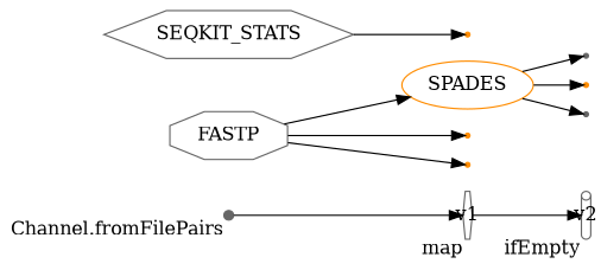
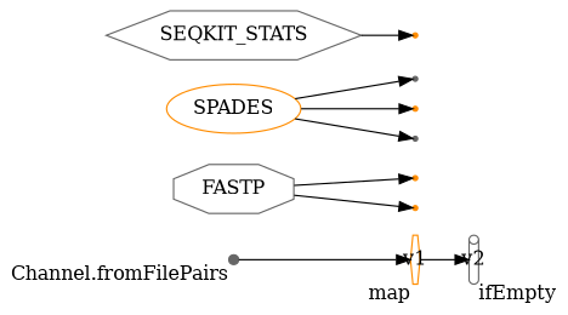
  digraph {
    rankdir=LR
    node [color=gray40 shape=point]
    v0 [fixedsize=true width=0.1 xlabel="Channel.fromFilePairs"]
-   v1 [fixedsize=true shape=hexagon width=0.1 xlabel=map]
+   v1 [color=darkorange fixedsize=true shape=hexagon width=0.1 xlabel=map]
    v2 [fixedsize=true shape=cylinder width=0.1 xlabel=ifEmpty]
    n4 [label=FASTP shape=octagon]
    n5 [color=darkorange label=SPADES shape=ellipse]
    v5 [color=darkorange]
    v4 [color=darkorange]
    v9
    v8 [color=darkorange]
    v7
    n11 [label=SEQKIT_STATS shape=hexagon]
    v11 [color=darkorange]
    v0 -> v1
    v1 -> v2
-   n4 -> n5
    n4 -> v5
    n4 -> v4
    n5 -> v9
    n5 -> v8
    n5 -> v7
    n11 -> v11
  }
